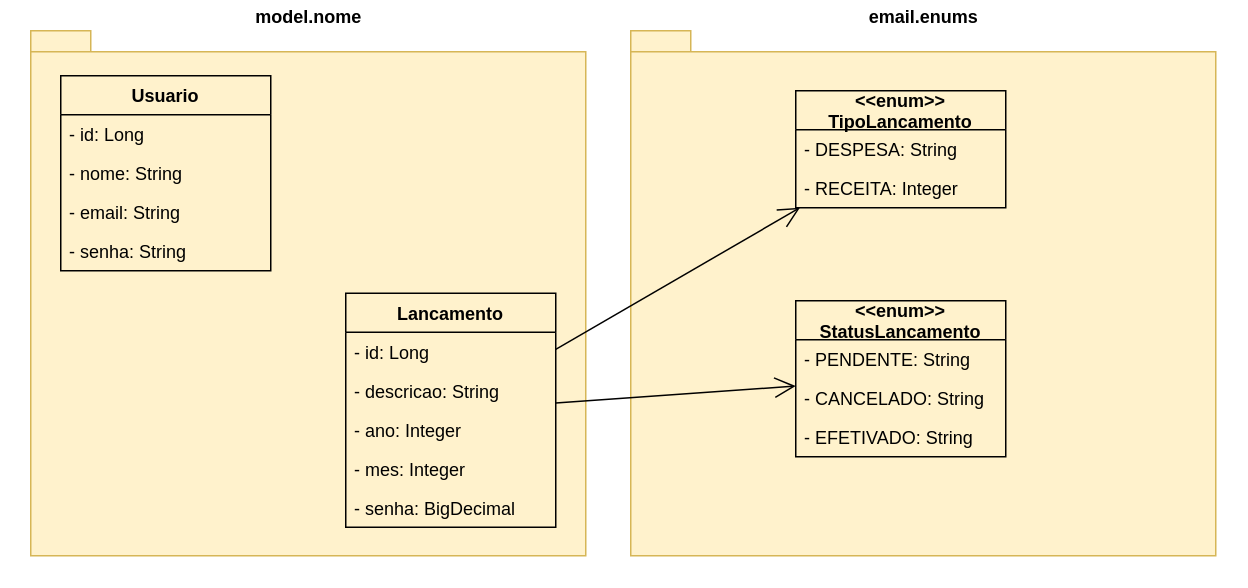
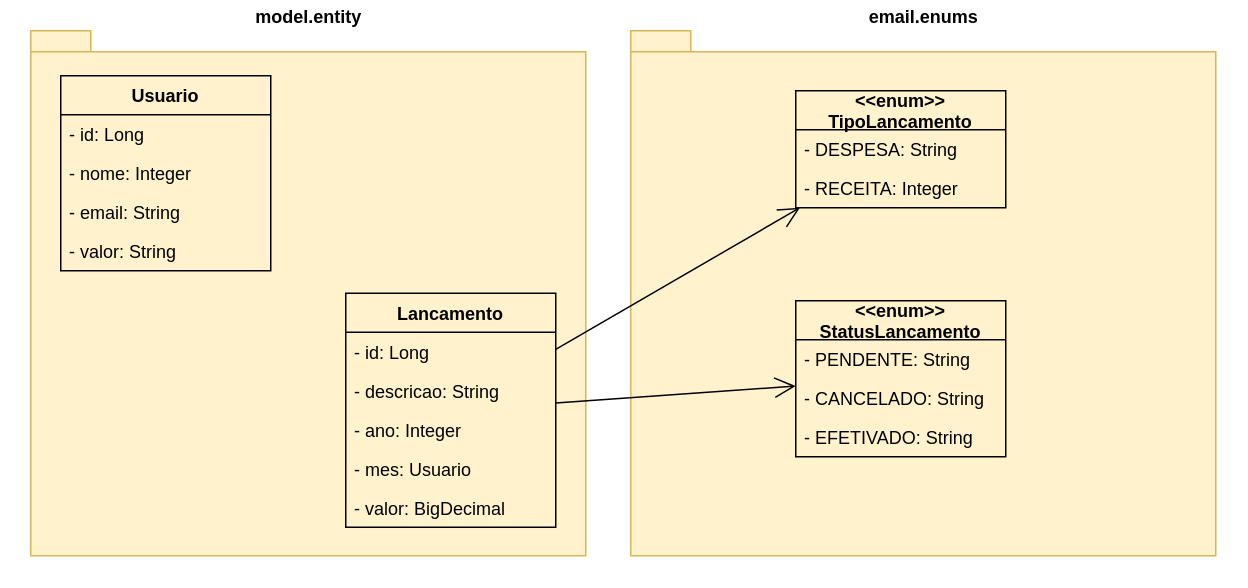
  <mxCell id="0" />
  <mxCell id="1" parent="0" />
- <mxCell id="2" value="model.nome" style="shape=folder;fontStyle=1;spacingTop=10;tabWidth=40;tabHeight=14;tabPosition=left;html=1;labelPosition=center;verticalLabelPosition=top;align=center;verticalAlign=bottom;fillColor=#fff2cc;strokeColor=#d6b656;" vertex="1" parent="1"><mxGeometry x="20" y="20" width="370" height="350" as="geometry" /></mxCell>
+ <mxCell id="2" value="model.entity" style="shape=folder;fontStyle=1;spacingTop=10;tabWidth=40;tabHeight=14;tabPosition=left;html=1;labelPosition=center;verticalLabelPosition=top;align=center;verticalAlign=bottom;fillColor=#fff2cc;strokeColor=#d6b656;" vertex="1" parent="1"><mxGeometry x="20" y="20" width="370" height="350" as="geometry" /></mxCell>
  <mxCell id="3" value="Usuario" style="swimlane;fontStyle=1;childLayout=stackLayout;horizontal=1;startSize=26;fillColor=none;horizontalStack=0;resizeParent=1;resizeParentMax=0;resizeLast=0;collapsible=1;marginBottom=0;" vertex="1" parent="1"><mxGeometry x="40" y="50" width="140" height="130" as="geometry"><mxRectangle x="40" y="-1100" width="70" height="26" as="alternateBounds" /></mxGeometry></mxCell>
  <mxCell id="4" value="- id: Long" style="text;strokeColor=none;fillColor=none;align=left;verticalAlign=top;spacingLeft=4;spacingRight=4;overflow=hidden;rotatable=0;points=[[0,0.5],[1,0.5]];portConstraint=eastwest;" vertex="1" parent="3"><mxGeometry y="26" width="140" height="26" as="geometry" /></mxCell>
- <mxCell id="5" value="- nome: String" style="text;strokeColor=none;fillColor=none;align=left;verticalAlign=top;spacingLeft=4;spacingRight=4;overflow=hidden;rotatable=0;points=[[0,0.5],[1,0.5]];portConstraint=eastwest;" vertex="1" parent="3"><mxGeometry y="52" width="140" height="26" as="geometry" /></mxCell>
+ <mxCell id="5" value="- nome: Integer" style="text;strokeColor=none;fillColor=none;align=left;verticalAlign=top;spacingLeft=4;spacingRight=4;overflow=hidden;rotatable=0;points=[[0,0.5],[1,0.5]];portConstraint=eastwest;" vertex="1" parent="3"><mxGeometry y="52" width="140" height="26" as="geometry" /></mxCell>
  <mxCell id="6" value="- email: String" style="text;strokeColor=none;fillColor=none;align=left;verticalAlign=top;spacingLeft=4;spacingRight=4;overflow=hidden;rotatable=0;points=[[0,0.5],[1,0.5]];portConstraint=eastwest;" vertex="1" parent="3"><mxGeometry y="78" width="140" height="26" as="geometry" /></mxCell>
- <mxCell id="7" value="- senha: String" style="text;strokeColor=none;fillColor=none;align=left;verticalAlign=top;spacingLeft=4;spacingRight=4;overflow=hidden;rotatable=0;points=[[0,0.5],[1,0.5]];portConstraint=eastwest;" vertex="1" parent="3"><mxGeometry y="104" width="140" height="26" as="geometry" /></mxCell>
+ <mxCell id="7" value="- valor: String" style="text;strokeColor=none;fillColor=none;align=left;verticalAlign=top;spacingLeft=4;spacingRight=4;overflow=hidden;rotatable=0;points=[[0,0.5],[1,0.5]];portConstraint=eastwest;" vertex="1" parent="3"><mxGeometry y="104" width="140" height="26" as="geometry" /></mxCell>
  <mxCell id="8" value="Lancamento" style="swimlane;fontStyle=1;childLayout=stackLayout;horizontal=1;startSize=26;fillColor=none;horizontalStack=0;resizeParent=1;resizeParentMax=0;resizeLast=0;collapsible=1;marginBottom=0;" vertex="1" parent="1"><mxGeometry x="230" y="195" width="140" height="156" as="geometry" /></mxCell>
  <mxCell id="9" value="- id: Long" style="text;strokeColor=none;fillColor=none;align=left;verticalAlign=top;spacingLeft=4;spacingRight=4;overflow=hidden;rotatable=0;points=[[0,0.5],[1,0.5]];portConstraint=eastwest;" vertex="1" parent="8"><mxGeometry y="26" width="140" height="26" as="geometry" /></mxCell>
  <mxCell id="10" value="- descricao: String" style="text;strokeColor=none;fillColor=none;align=left;verticalAlign=top;spacingLeft=4;spacingRight=4;overflow=hidden;rotatable=0;points=[[0,0.5],[1,0.5]];portConstraint=eastwest;" vertex="1" parent="8"><mxGeometry y="52" width="140" height="26" as="geometry" /></mxCell>
  <mxCell id="11" value="- ano: Integer" style="text;strokeColor=none;fillColor=none;align=left;verticalAlign=top;spacingLeft=4;spacingRight=4;overflow=hidden;rotatable=0;points=[[0,0.5],[1,0.5]];portConstraint=eastwest;" vertex="1" parent="8"><mxGeometry y="78" width="140" height="26" as="geometry" /></mxCell>
- <mxCell id="12" value="- mes: Integer" style="text;strokeColor=none;fillColor=none;align=left;verticalAlign=top;spacingLeft=4;spacingRight=4;overflow=hidden;rotatable=0;points=[[0,0.5],[1,0.5]];portConstraint=eastwest;" vertex="1" parent="8"><mxGeometry y="104" width="140" height="26" as="geometry" /></mxCell>
- <mxCell id="13" value="- senha: BigDecimal" style="text;strokeColor=none;fillColor=none;align=left;verticalAlign=top;spacingLeft=4;spacingRight=4;overflow=hidden;rotatable=0;points=[[0,0.5],[1,0.5]];portConstraint=eastwest;" vertex="1" parent="8"><mxGeometry y="130" width="140" height="26" as="geometry" /></mxCell>
+ <mxCell id="12" value="- mes: Usuario" style="text;strokeColor=none;fillColor=none;align=left;verticalAlign=top;spacingLeft=4;spacingRight=4;overflow=hidden;rotatable=0;points=[[0,0.5],[1,0.5]];portConstraint=eastwest;" vertex="1" parent="8"><mxGeometry y="104" width="140" height="26" as="geometry" /></mxCell>
+ <mxCell id="13" value="- valor: BigDecimal" style="text;strokeColor=none;fillColor=none;align=left;verticalAlign=top;spacingLeft=4;spacingRight=4;overflow=hidden;rotatable=0;points=[[0,0.5],[1,0.5]];portConstraint=eastwest;" vertex="1" parent="8"><mxGeometry y="130" width="140" height="26" as="geometry" /></mxCell>
  <mxCell id="14" value="email.enums" style="shape=folder;fontStyle=1;spacingTop=10;tabWidth=40;tabHeight=14;tabPosition=left;html=1;labelPosition=center;verticalLabelPosition=top;align=center;verticalAlign=bottom;fillColor=#fff2cc;strokeColor=#d6b656;" vertex="1" parent="1"><mxGeometry x="420" y="20" width="390" height="350" as="geometry" /></mxCell>
  <mxCell id="15" value="&lt;&lt;enum&gt;&gt;&#10;TipoLancamento" style="swimlane;fontStyle=1;childLayout=stackLayout;horizontal=1;startSize=26;fillColor=none;horizontalStack=0;resizeParent=1;resizeParentMax=0;resizeLast=0;collapsible=1;marginBottom=0;" vertex="1" parent="1"><mxGeometry x="530" y="60" width="140" height="78" as="geometry" /></mxCell>
  <mxCell id="16" value="- DESPESA: String" style="text;strokeColor=none;fillColor=none;align=left;verticalAlign=top;spacingLeft=4;spacingRight=4;overflow=hidden;rotatable=0;points=[[0,0.5],[1,0.5]];portConstraint=eastwest;" vertex="1" parent="15"><mxGeometry y="26" width="140" height="26" as="geometry" /></mxCell>
  <mxCell id="17" value="- RECEITA: Integer" style="text;strokeColor=none;fillColor=none;align=left;verticalAlign=top;spacingLeft=4;spacingRight=4;overflow=hidden;rotatable=0;points=[[0,0.5],[1,0.5]];portConstraint=eastwest;" vertex="1" parent="15"><mxGeometry y="52" width="140" height="26" as="geometry" /></mxCell>
  <mxCell id="18" value="&lt;&lt;enum&gt;&gt;&#10;StatusLancamento" style="swimlane;fontStyle=1;childLayout=stackLayout;horizontal=1;startSize=26;fillColor=none;horizontalStack=0;resizeParent=1;resizeParentMax=0;resizeLast=0;collapsible=1;marginBottom=0;" vertex="1" parent="1"><mxGeometry x="530" y="200" width="140" height="104" as="geometry" /></mxCell>
  <mxCell id="19" value="- PENDENTE: String" style="text;strokeColor=none;fillColor=none;align=left;verticalAlign=top;spacingLeft=4;spacingRight=4;overflow=hidden;rotatable=0;points=[[0,0.5],[1,0.5]];portConstraint=eastwest;" vertex="1" parent="18"><mxGeometry y="26" width="140" height="26" as="geometry" /></mxCell>
  <mxCell id="20" value="- CANCELADO: String" style="text;strokeColor=none;fillColor=none;align=left;verticalAlign=top;spacingLeft=4;spacingRight=4;overflow=hidden;rotatable=0;points=[[0,0.5],[1,0.5]];portConstraint=eastwest;" vertex="1" parent="18"><mxGeometry y="52" width="140" height="26" as="geometry" /></mxCell>
  <mxCell id="21" value="- EFETIVADO: String" style="text;strokeColor=none;fillColor=none;align=left;verticalAlign=top;spacingLeft=4;spacingRight=4;overflow=hidden;rotatable=0;points=[[0,0.5],[1,0.5]];portConstraint=eastwest;" vertex="1" parent="18"><mxGeometry y="78" width="140" height="26" as="geometry" /></mxCell>
  <mxCell id="22" value="" style="endArrow=open;endFill=1;endSize=12;html=1;" edge="1" parent="1" source="8" target="15"><mxGeometry width="160" relative="1" as="geometry"><mxPoint x="20" y="390" as="sourcePoint" /><mxPoint x="180" y="390" as="targetPoint" /></mxGeometry></mxCell>
  <mxCell id="23" value="" style="endArrow=open;endFill=1;endSize=12;html=1;" edge="1" parent="1" source="8" target="18"><mxGeometry width="160" relative="1" as="geometry"><mxPoint x="20" y="390" as="sourcePoint" /><mxPoint x="180" y="390" as="targetPoint" /></mxGeometry></mxCell>
